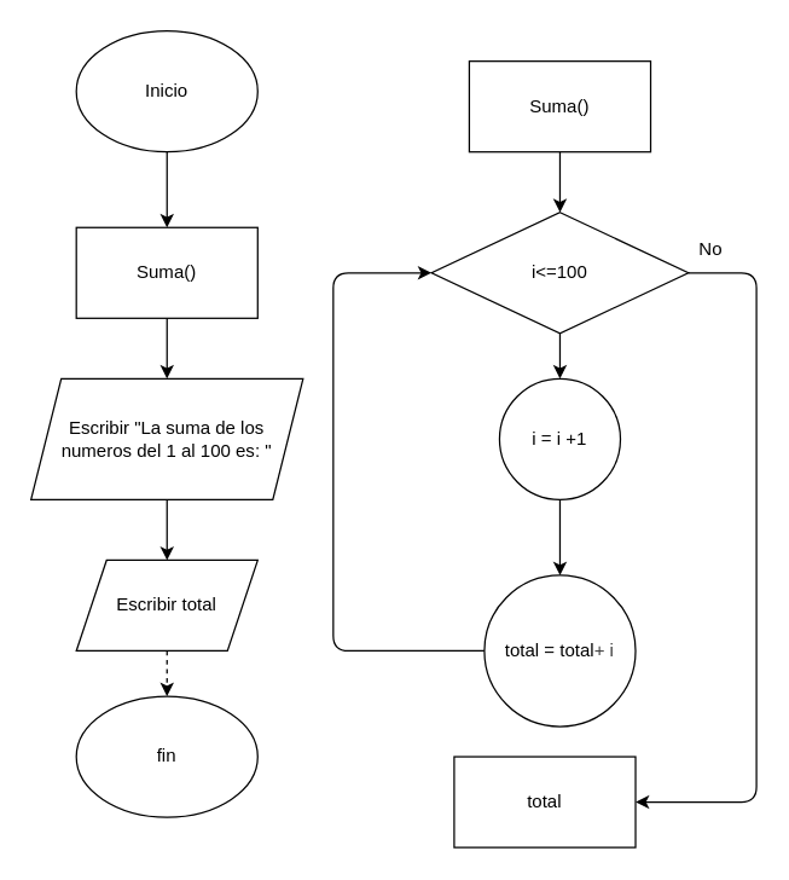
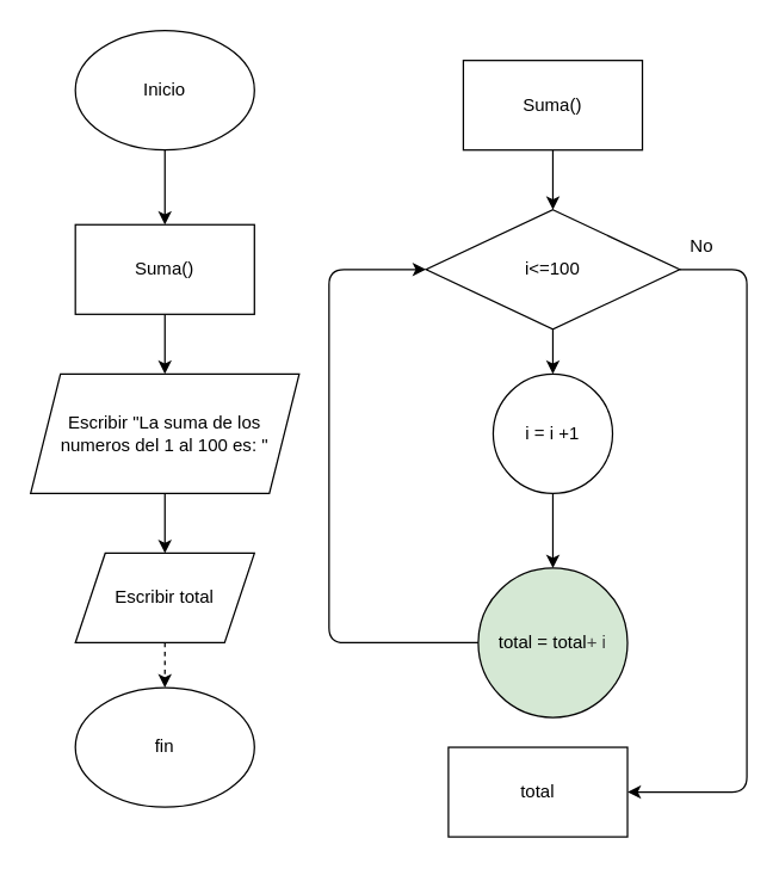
  <mxCell id="0" />
  <mxCell id="1" parent="0" />
  <mxCell id="2" value="" style="edgeStyle=none;html=1;" parent="1" source="3" target="5" edge="1"><mxGeometry relative="1" as="geometry"><mxPoint x="110" y="180" as="targetPoint" /></mxGeometry></mxCell>
  <mxCell id="3" value="Inicio" style="ellipse;whiteSpace=wrap;html=1;" parent="1" vertex="1"><mxGeometry x="50" y="20" width="120" height="80" as="geometry" /></mxCell>
  <mxCell id="4" style="edgeStyle=none;html=1;exitX=0.5;exitY=1;exitDx=0;exitDy=0;entryX=0.5;entryY=0;entryDx=0;entryDy=0;" parent="1" source="5" target="20" edge="1"><mxGeometry relative="1" as="geometry"><mxPoint x="110" y="240" as="targetPoint" /></mxGeometry></mxCell>
  <mxCell id="5" value="Suma()" style="rounded=0;whiteSpace=wrap;html=1;" parent="1" vertex="1"><mxGeometry x="50" y="150" width="120" height="60" as="geometry" /></mxCell>
  <mxCell id="6" value="" style="edgeStyle=none;html=1;entryX=0.5;entryY=0;entryDx=0;entryDy=0;" parent="1" source="7" target="11" edge="1"><mxGeometry relative="1" as="geometry"><mxPoint x="350" y="130" as="targetPoint" /></mxGeometry></mxCell>
  <mxCell id="7" value="Suma()" style="rounded=0;whiteSpace=wrap;html=1;" parent="1" vertex="1"><mxGeometry x="310" y="40" width="120" height="60" as="geometry" /></mxCell>
  <mxCell id="8" style="edgeStyle=none;html=1;entryX=0.5;entryY=0;entryDx=0;entryDy=0;exitX=0.5;exitY=1;exitDx=0;exitDy=0;" parent="1" source="14" target="15" edge="1"><mxGeometry relative="1" as="geometry"><mxPoint x="370" y="350" as="sourcePoint" /><mxPoint x="370" y="380" as="targetPoint" /></mxGeometry></mxCell>
  <mxCell id="9" style="edgeStyle=none;html=1;exitX=0.5;exitY=1;exitDx=0;exitDy=0;entryX=0.5;entryY=0;entryDx=0;entryDy=0;" parent="1" source="11" target="14" edge="1"><mxGeometry relative="1" as="geometry"><mxPoint x="370" y="250" as="targetPoint" /></mxGeometry></mxCell>
  <mxCell id="10" style="edgeStyle=none;html=1;exitX=1;exitY=0.5;exitDx=0;exitDy=0;entryX=1;entryY=0.5;entryDx=0;entryDy=0;" parent="1" source="11" edge="1"><mxGeometry relative="1" as="geometry"><mxPoint x="420" y="530" as="targetPoint" /><Array as="points"><mxPoint x="500" y="180" /><mxPoint x="500" y="530" /></Array></mxGeometry></mxCell>
  <mxCell id="11" value="i&amp;lt;=100" style="rhombus;whiteSpace=wrap;html=1;" parent="1" vertex="1"><mxGeometry x="285" y="140" width="170" height="80" as="geometry" /></mxCell>
  <mxCell id="12" style="edgeStyle=none;html=1;exitX=0;exitY=0.5;exitDx=0;exitDy=0;entryX=0;entryY=0.5;entryDx=0;entryDy=0;" parent="1" source="15" target="11" edge="1"><mxGeometry relative="1" as="geometry"><mxPoint x="240" y="340" as="targetPoint" /><mxPoint x="310" y="410" as="sourcePoint" /><Array as="points"><mxPoint x="220" y="430" /><mxPoint x="220" y="180" /></Array></mxGeometry></mxCell>
  <mxCell id="13" value="No" style="text;html=1;align=center;verticalAlign=middle;whiteSpace=wrap;rounded=0;" parent="1" vertex="1"><mxGeometry x="440" y="150" width="60" height="30" as="geometry" /></mxCell>
  <mxCell id="14" value="i = i +1" style="ellipse;whiteSpace=wrap;html=1;aspect=fixed;" parent="1" vertex="1"><mxGeometry x="330" y="250" width="80" height="80" as="geometry" /></mxCell>
- <mxCell id="15" value="total = total&lt;span style=&quot;color: rgb(63, 63, 63); background-color: transparent;&quot;&gt;+ i&lt;/span&gt;" style="ellipse;whiteSpace=wrap;html=1;aspect=fixed;" parent="1" vertex="1"><mxGeometry x="320" y="380" width="100" height="100" as="geometry" /></mxCell>
+ <mxCell id="15" value="total = total&lt;span style=&quot;color: rgb(63, 63, 63); background-color: transparent;&quot;&gt;+ i&lt;/span&gt;" style="ellipse;whiteSpace=wrap;html=1;aspect=fixed;fillColor=#d5e8d4;" parent="1" vertex="1"><mxGeometry x="320" y="380" width="100" height="100" as="geometry" /></mxCell>
  <mxCell id="16" style="edgeStyle=none;html=1;exitX=0.5;exitY=1;exitDx=0;exitDy=0;entryX=0.5;entryY=0;entryDx=0;entryDy=0;dashed=1;" parent="1" source="17" target="18" edge="1"><mxGeometry relative="1" as="geometry" /></mxCell>
  <mxCell id="17" value="Escribir total" style="shape=parallelogram;perimeter=parallelogramPerimeter;whiteSpace=wrap;html=1;fixedSize=1;" parent="1" vertex="1"><mxGeometry x="50" y="370" width="120" height="60" as="geometry" /></mxCell>
  <mxCell id="18" value="fin" style="ellipse;whiteSpace=wrap;html=1;" parent="1" vertex="1"><mxGeometry x="50" y="460" width="120" height="80" as="geometry" /></mxCell>
  <mxCell id="19" style="edgeStyle=none;html=1;exitX=0.5;exitY=1;exitDx=0;exitDy=0;entryX=0.5;entryY=0;entryDx=0;entryDy=0;" edge="1" parent="1" source="20" target="17"><mxGeometry relative="1" as="geometry" /></mxCell>
  <mxCell id="20" value="&lt;span style=&quot;color: rgb(0, 0, 0);&quot;&gt;Escribir &quot;La suma de los numeros del 1 al 100 es: &quot;&lt;/span&gt;" style="shape=parallelogram;perimeter=parallelogramPerimeter;whiteSpace=wrap;html=1;fixedSize=1;" vertex="1" parent="1"><mxGeometry x="20" y="250" width="180" height="80" as="geometry" /></mxCell>
  <mxCell id="21" value="total" style="rounded=0;whiteSpace=wrap;html=1;" vertex="1" parent="1"><mxGeometry x="300" y="500" width="120" height="60" as="geometry" /></mxCell>
